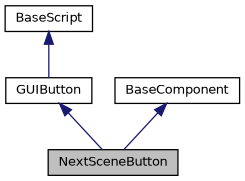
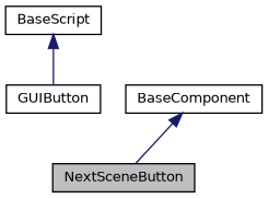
  digraph {
    node [color=black fillcolor=white fontname=Helvetica fontsize=10 shape=record style=filled]
    edge [color=midnightblue dir=back fontname=Helvetica fontsize=10 labelfontname=Helvetica labelfontsize=10 style=solid]
    n1 [fillcolor=grey75 fontcolor=black height=0.2 label=NextSceneButton width=0.4]
    n2 [height=0.2 label=GUIButton width=0.4]
    n3 [height=0.2 label=BaseScript width=0.4]
    n4 [height=0.2 label=BaseComponent width=0.4]
-   n2 -> n1
    n3 -> n2
    n4 -> n1
  }
